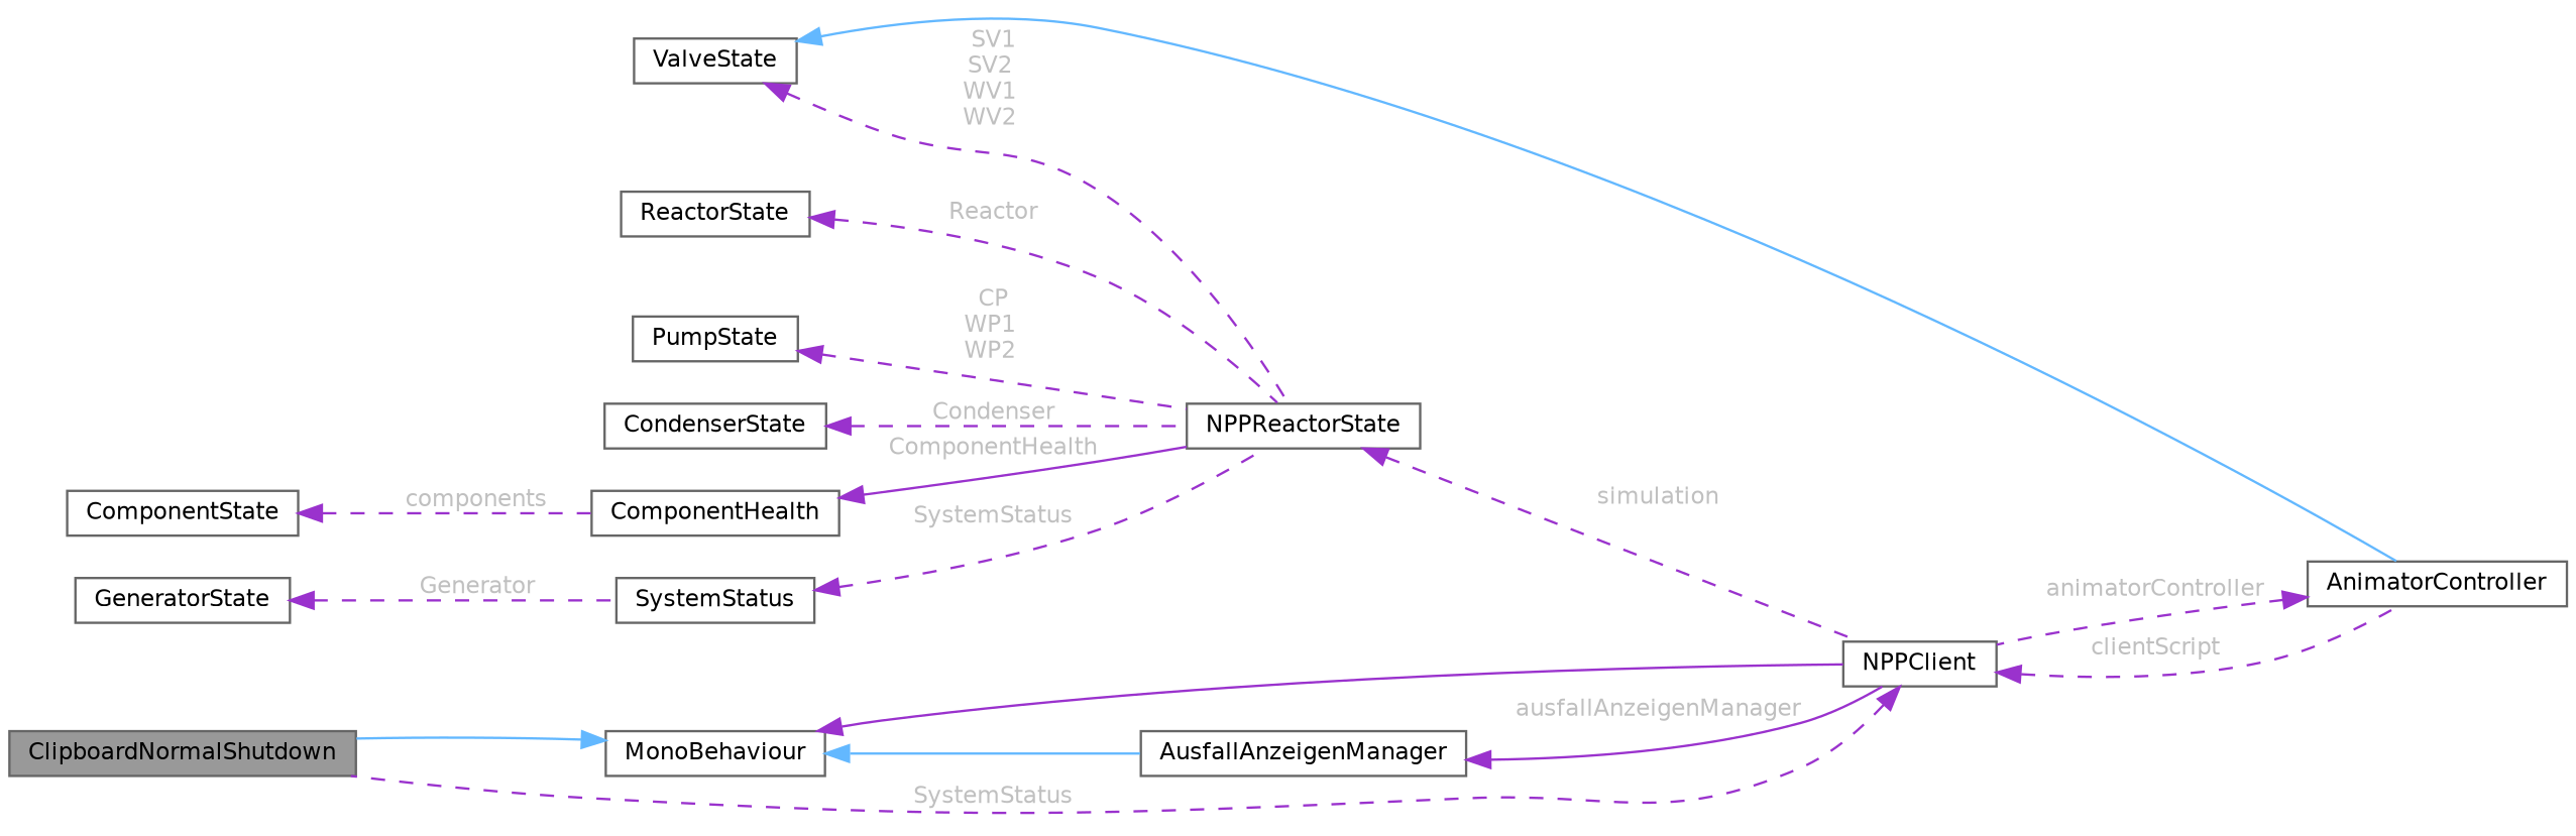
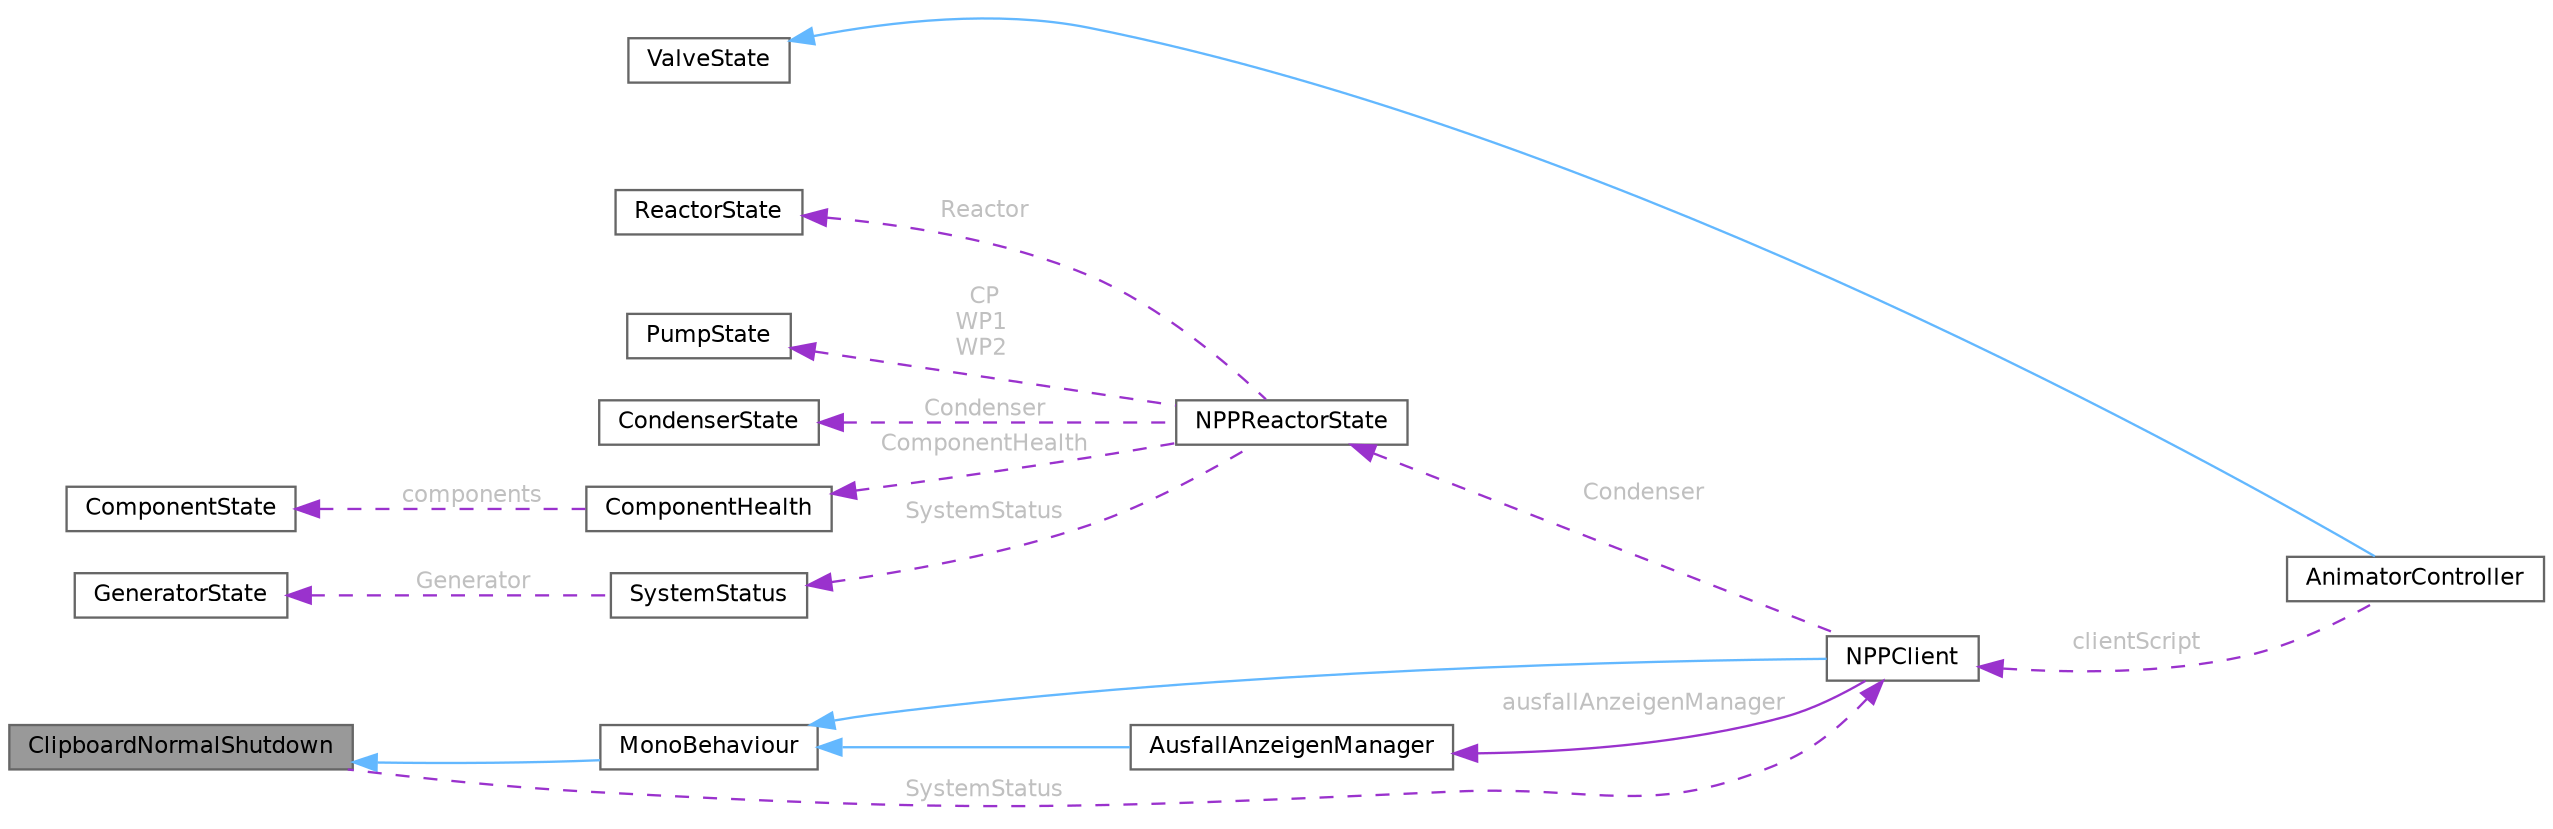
  digraph {
    rankdir=LR
    node [color=gray40 fillcolor=white fontname=Helvetica fontsize=10 shape=box style=filled]
    edge [color=darkorchid3 dir=back fontname=Helvetica fontsize=10 labelfontname=Helvetica labelfontsize=10 style=dashed fontcolor=grey]
    n1 [fillcolor=grey60 fontcolor=black height=0.2 label=ClipboardNormalShutdown width=0.4]
    n2 [height=0.2 label=MonoBehaviour width=0.4]
    n3 [height=0.2 label=NPPClient width=0.4]
    n4 [height=0.2 label=AusfallAnzeigenManager width=0.4]
    n5 [height=0.2 label=AnimatorController width=0.4]
    n6 [height=0.2 label=NPPReactorState width=0.4]
    n7 [height=0.2 label=SystemStatus width=0.4]
    n8 [height=0.2 label=ReactorState width=0.4]
    n9 [height=0.2 label=ValveState width=0.4]
    n10 [height=0.2 label=PumpState width=0.4]
    n11 [height=0.2 label=CondenserState width=0.4]
    n12 [height=0.2 label=GeneratorState width=0.4]
    n13 [height=0.2 label=ComponentHealth width=0.4]
    n14 [height=0.2 label=ComponentState width=0.4]
-   n2 -> n1 [color=steelblue1 style=solid fontcolor=""]
-   n2 -> n3 [style=solid fontcolor=""]
+   n1 -> n2 [color=steelblue1 style=solid fontcolor=""]
+   n2 -> n3 [color=steelblue1 style=solid fontcolor=""]
    n2 -> n4 [color=steelblue1 style=solid fontcolor=""]
    n3 -> n1 [label=" SystemStatus"]
    n3 -> n5 [label=" clientScript"]
    n4 -> n3 [label=" ausfallAnzeigenManager" style=solid]
-   n5 -> n3 [label=" animatorController"]
-   n6 -> n3 [label=" simulation"]
+   n6 -> n3 [label=" Condenser"]
    n7 -> n6 [label=" SystemStatus"]
    n8 -> n6 [label=" Reactor"]
    n9 -> n5 [color=steelblue1 style=solid fontcolor=""]
-   n9 -> n6 [label=" SV1\nSV2\nWV1\nWV2"]
    n10 -> n6 [label=" CP\nWP1\nWP2"]
    n11 -> n6 [label=" Condenser"]
    n12 -> n7 [label=" Generator"]
-   n13 -> n6 [label=" ComponentHealth" style=solid]
+   n13 -> n6 [label=" ComponentHealth"]
    n14 -> n13 [label=" components"]
  }
